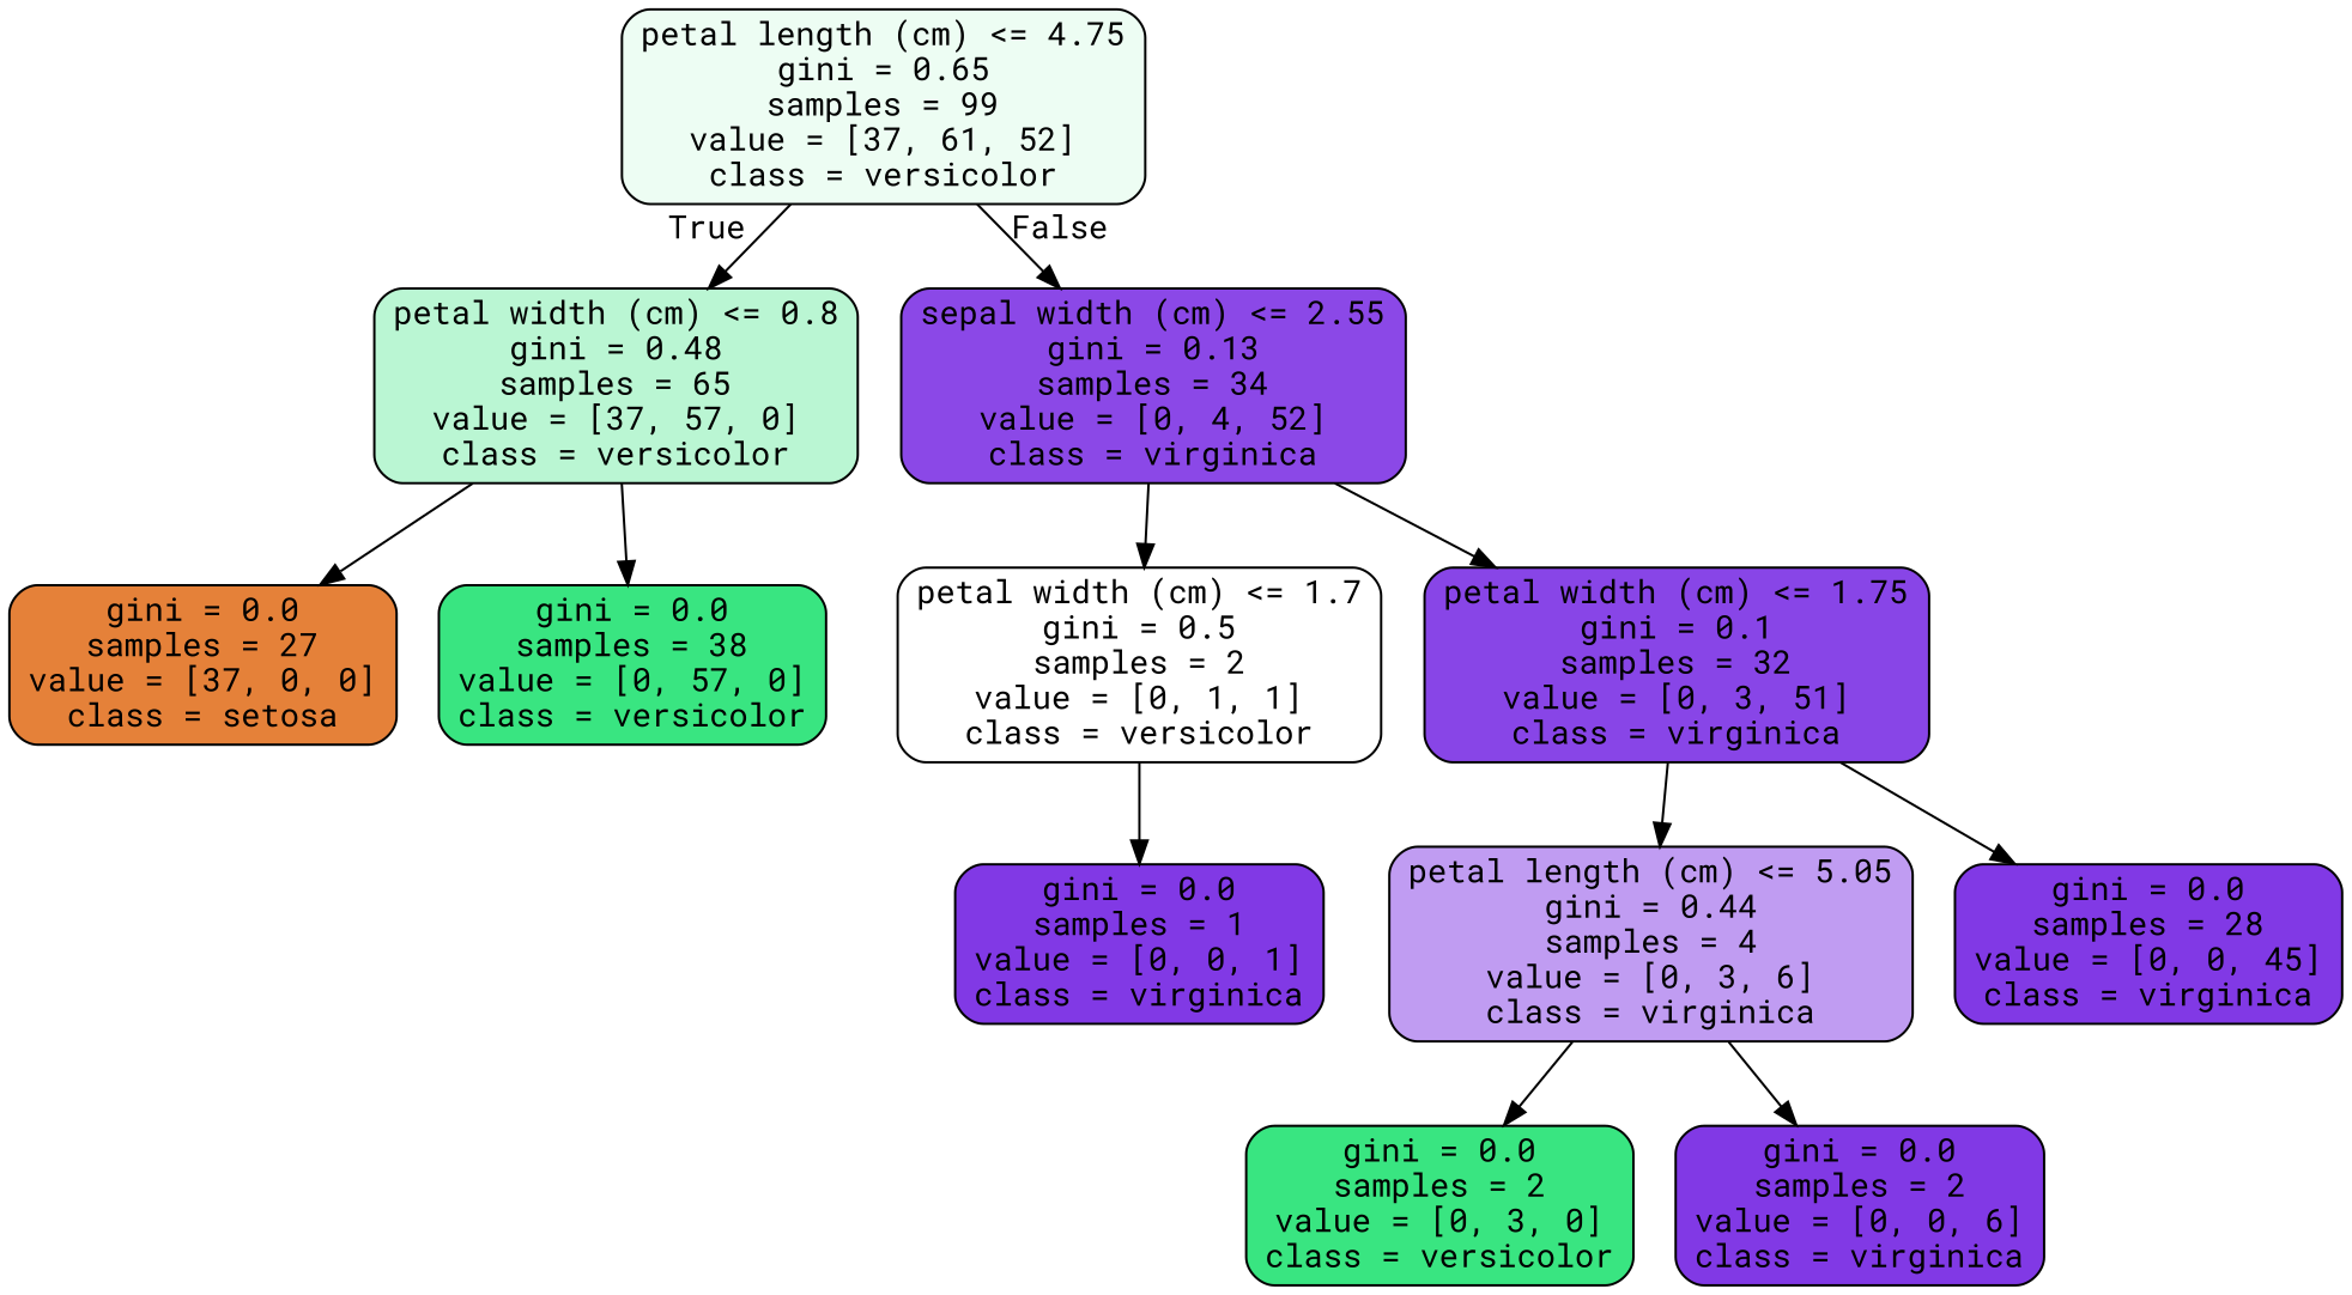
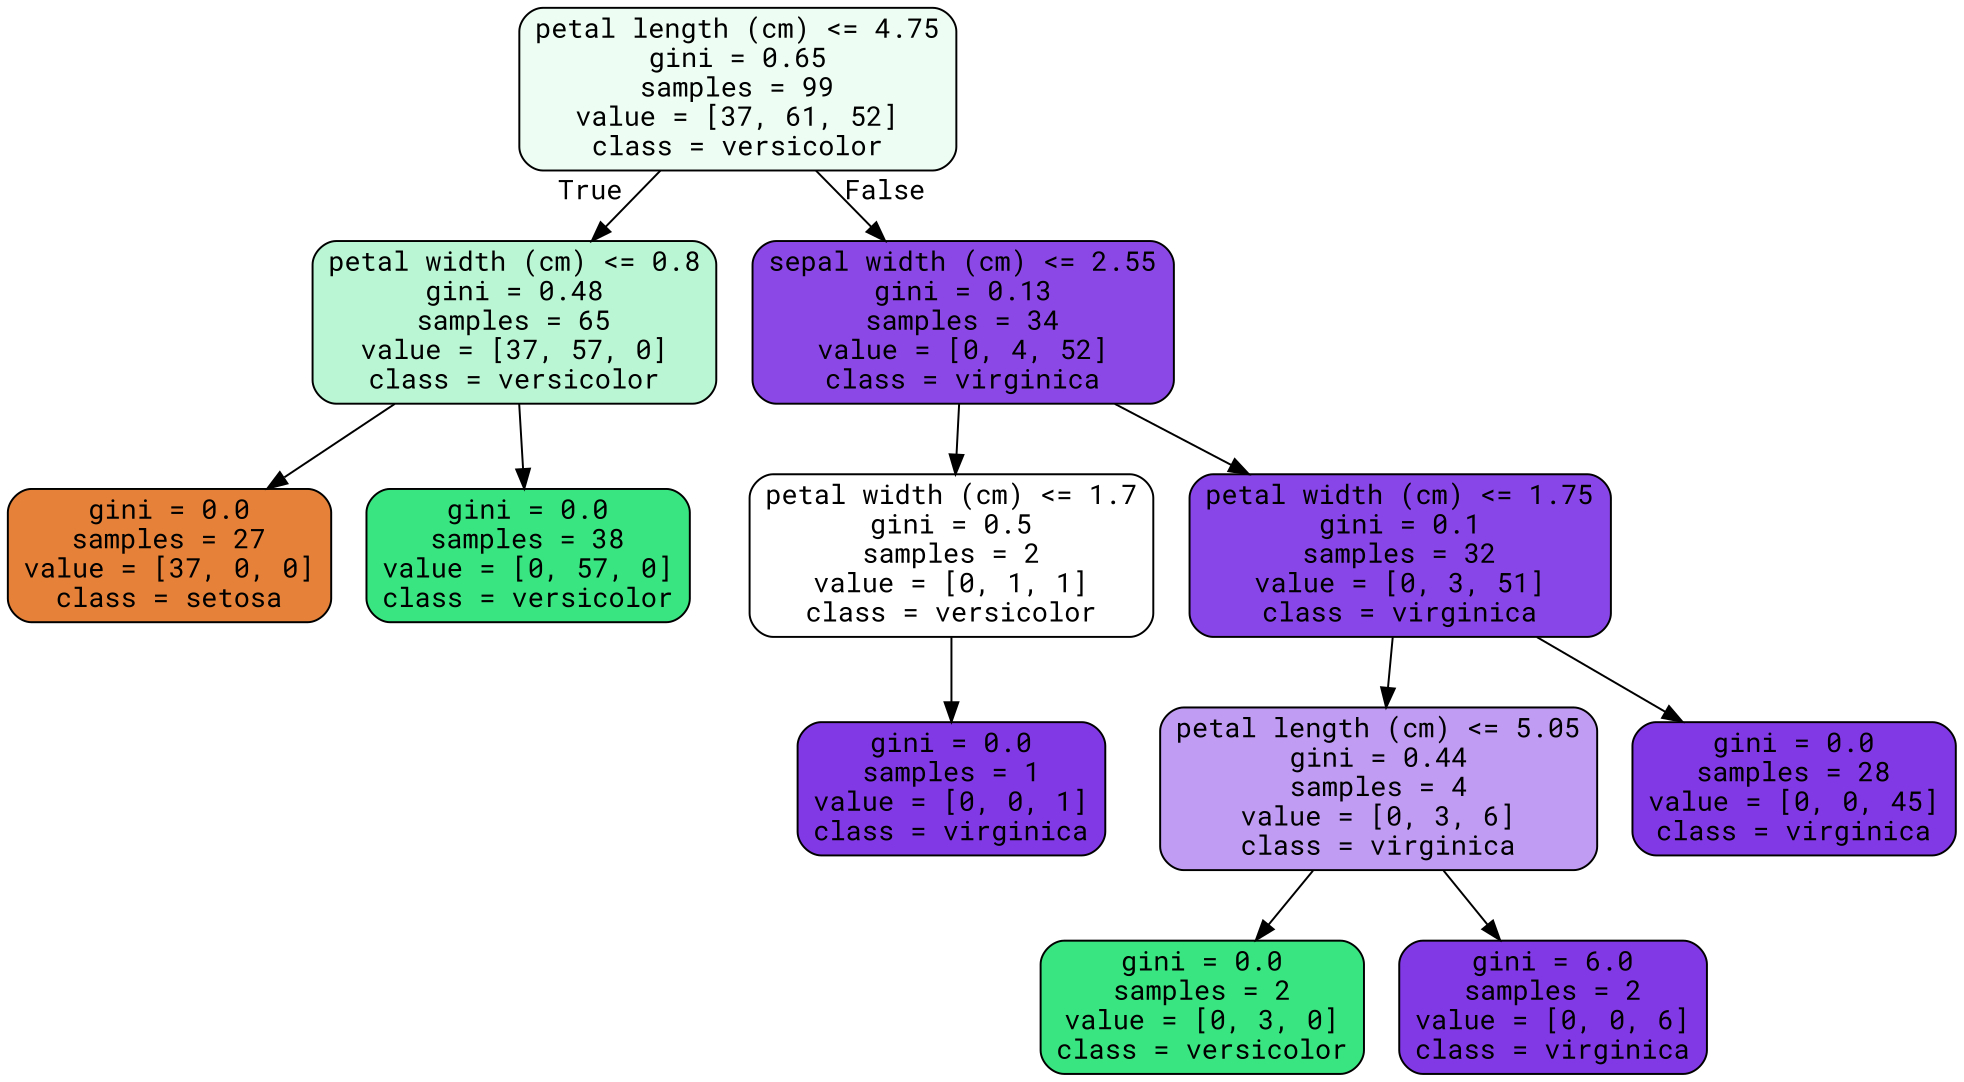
  digraph {
    fontname="Roboto Mono"
    node [color=black fillcolor="#8139e5" fontname="Roboto Mono" shape=box style="filled, rounded"]
    edge [fontname="Roboto Mono"]
    n1 [fillcolor="#edfdf3" label="petal length (cm) <= 4.75\ngini = 0.65\nsamples = 99\nvalue = [37, 61, 52]\nclass = versicolor"]
    n2 [fillcolor="#baf6d3" label="petal width (cm) <= 0.8\ngini = 0.48\nsamples = 65\nvalue = [37, 57, 0]\nclass = versicolor"]
    n3 [fillcolor="#8b48e7" label="sepal width (cm) <= 2.55\ngini = 0.13\nsamples = 34\nvalue = [0, 4, 52]\nclass = virginica"]
    n4 [fillcolor="#e58139" label="gini = 0.0\nsamples = 27\nvalue = [37, 0, 0]\nclass = setosa"]
    n5 [fillcolor="#39e581" label="gini = 0.0\nsamples = 38\nvalue = [0, 57, 0]\nclass = versicolor"]
    n6 [fillcolor="#ffffff" label="petal width (cm) <= 1.7\ngini = 0.5\nsamples = 2\nvalue = [0, 1, 1]\nclass = versicolor"]
    n7 [fillcolor="#8845e7" label="petal width (cm) <= 1.75\ngini = 0.1\nsamples = 32\nvalue = [0, 3, 51]\nclass = virginica"]
    n8 [label="gini = 0.0\nsamples = 1\nvalue = [0, 0, 1]\nclass = virginica"]
    n9 [fillcolor="#c09cf2" label="petal length (cm) <= 5.05\ngini = 0.44\nsamples = 4\nvalue = [0, 3, 6]\nclass = virginica"]
    n10 [label="gini = 0.0\nsamples = 28\nvalue = [0, 0, 45]\nclass = virginica"]
    n11 [fillcolor="#39e581" label="gini = 0.0\nsamples = 2\nvalue = [0, 3, 0]\nclass = versicolor"]
-   n12 [label="gini = 0.0\nsamples = 2\nvalue = [0, 0, 6]\nclass = virginica"]
+   n12 [label="gini = 6.0\nsamples = 2\nvalue = [0, 0, 6]\nclass = virginica"]
    n1 -> n2 [headlabel=True labelangle=45 labeldistance=2.5]
    n1 -> n3 [headlabel=False labelangle=-45 labeldistance=2.5]
    n2 -> n4
    n2 -> n5
    n3 -> n6
    n3 -> n7
    n6 -> n8
    n7 -> n9
    n7 -> n10
    n9 -> n11
    n9 -> n12
  }
